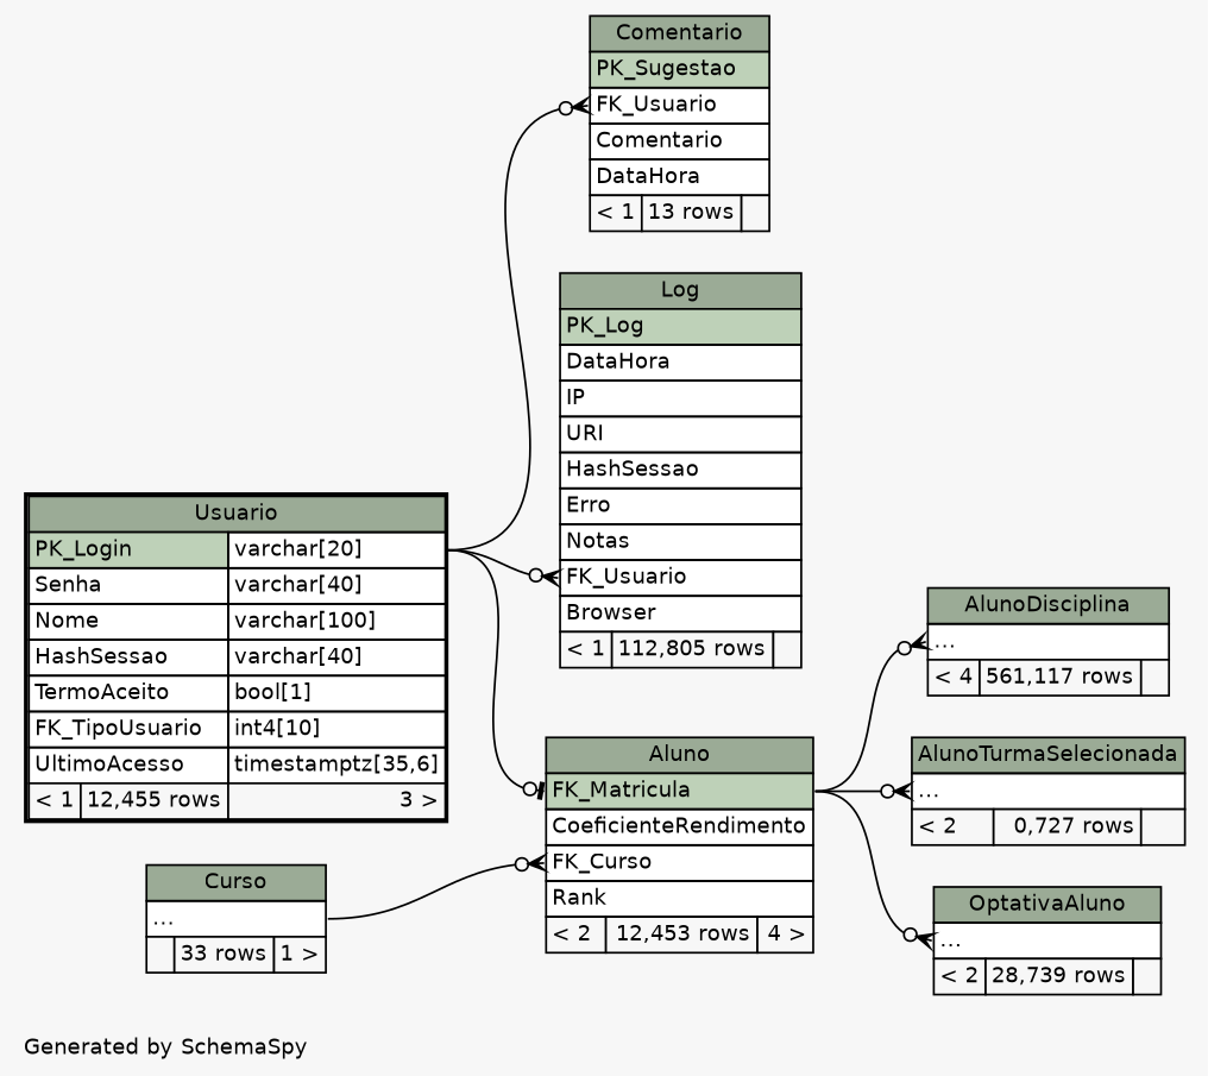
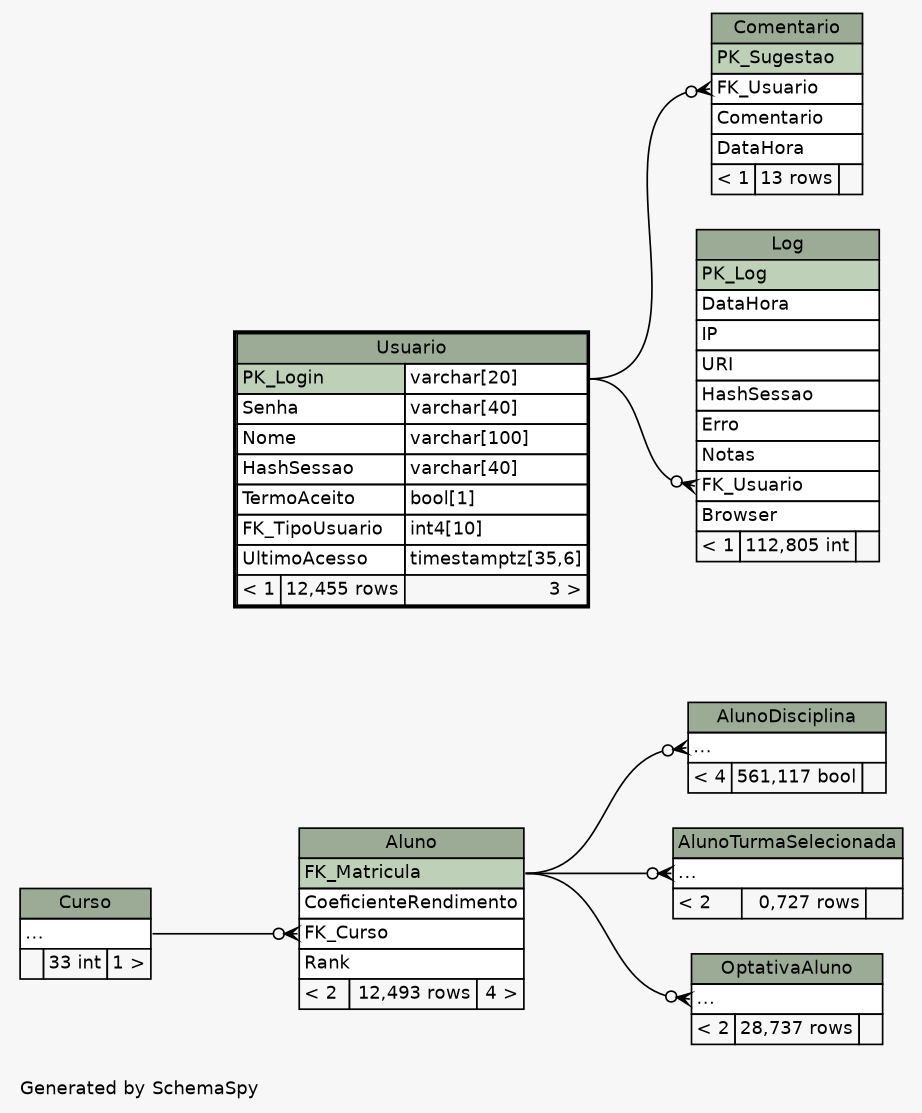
  digraph {
    bgcolor="#f7f7f7"
    fontname=Helvetica
    fontsize=11
    label="\nGenerated by SchemaSpy"
    labeljust=l
    nodesep=0.18
    rankdir=RL
    ranksep=0.46
    node [fontname=Helvetica fontsize=11 shape=plaintext]
    edge [arrowhead=none arrowsize=0.8 arrowtail=crowodot dir=back headport="PK_Login.type:e" tailport="elipses:w"]
-   n1 [label=<     <TABLE BORDER="0" CELLBORDER="1" CELLSPACING="0" BGCOLOR="#ffffff">       <TR><TD COLSPAN="3" BGCOLOR="#9bab96" ALIGN="CENTER">Aluno</TD></TR>       <TR><TD PORT="FK_Matricula" COLSPAN="3" BGCOLOR="#bed1b8" ALIGN="LEFT">FK_Matricula</TD></TR>       <TR><TD PORT="CoeficienteRendimento" COLSPAN="3" ALIGN="LEFT">CoeficienteRendimento</TD></TR>       <TR><TD PORT="FK_Curso" COLSPAN="3" ALIGN="LEFT">FK_Curso</TD></TR>       <TR><TD PORT="Rank" COLSPAN="3" ALIGN="LEFT">Rank</TD></TR>       <TR><TD ALIGN="LEFT" BGCOLOR="#f7f7f7">&lt; 2</TD><TD ALIGN="RIGHT" BGCOLOR="#f7f7f7">12,453 rows</TD><TD ALIGN="RIGHT" BGCOLOR="#f7f7f7">4 &gt;</TD></TR>     </TABLE>>]
-   n2 [label=<     <TABLE BORDER="0" CELLBORDER="1" CELLSPACING="0" BGCOLOR="#ffffff">       <TR><TD COLSPAN="3" BGCOLOR="#9bab96" ALIGN="CENTER">Curso</TD></TR>       <TR><TD PORT="elipses" COLSPAN="3" ALIGN="LEFT">...</TD></TR>       <TR><TD ALIGN="LEFT" BGCOLOR="#f7f7f7">  </TD><TD ALIGN="RIGHT" BGCOLOR="#f7f7f7">33 rows</TD><TD ALIGN="RIGHT" BGCOLOR="#f7f7f7">1 &gt;</TD></TR>     </TABLE>>]
+   n1 [label=<     <TABLE BORDER="0" CELLBORDER="1" CELLSPACING="0" BGCOLOR="#ffffff">       <TR><TD COLSPAN="3" BGCOLOR="#9bab96" ALIGN="CENTER">Aluno</TD></TR>       <TR><TD PORT="FK_Matricula" COLSPAN="3" BGCOLOR="#bed1b8" ALIGN="LEFT">FK_Matricula</TD></TR>       <TR><TD PORT="CoeficienteRendimento" COLSPAN="3" ALIGN="LEFT">CoeficienteRendimento</TD></TR>       <TR><TD PORT="FK_Curso" COLSPAN="3" ALIGN="LEFT">FK_Curso</TD></TR>       <TR><TD PORT="Rank" COLSPAN="3" ALIGN="LEFT">Rank</TD></TR>       <TR><TD ALIGN="LEFT" BGCOLOR="#f7f7f7">&lt; 2</TD><TD ALIGN="RIGHT" BGCOLOR="#f7f7f7">12,493 rows</TD><TD ALIGN="RIGHT" BGCOLOR="#f7f7f7">4 &gt;</TD></TR>     </TABLE>>]
+   n2 [label=<     <TABLE BORDER="0" CELLBORDER="1" CELLSPACING="0" BGCOLOR="#ffffff">       <TR><TD COLSPAN="3" BGCOLOR="#9bab96" ALIGN="CENTER">Curso</TD></TR>       <TR><TD PORT="elipses" COLSPAN="3" ALIGN="LEFT">...</TD></TR>       <TR><TD ALIGN="LEFT" BGCOLOR="#f7f7f7">  </TD><TD ALIGN="RIGHT" BGCOLOR="#f7f7f7">33 int</TD><TD ALIGN="RIGHT" BGCOLOR="#f7f7f7">1 &gt;</TD></TR>     </TABLE>>]
    n3 [label=<     <TABLE BORDER="2" CELLBORDER="1" CELLSPACING="0" BGCOLOR="#ffffff">       <TR><TD COLSPAN="3" BGCOLOR="#9bab96" ALIGN="CENTER">Usuario</TD></TR>       <TR><TD PORT="PK_Login" COLSPAN="2" BGCOLOR="#bed1b8" ALIGN="LEFT">PK_Login</TD><TD PORT="PK_Login.type" ALIGN="LEFT">varchar[20]</TD></TR>       <TR><TD PORT="Senha" COLSPAN="2" ALIGN="LEFT">Senha</TD><TD PORT="Senha.type" ALIGN="LEFT">varchar[40]</TD></TR>       <TR><TD PORT="Nome" COLSPAN="2" ALIGN="LEFT">Nome</TD><TD PORT="Nome.type" ALIGN="LEFT">varchar[100]</TD></TR>       <TR><TD PORT="HashSessao" COLSPAN="2" ALIGN="LEFT">HashSessao</TD><TD PORT="HashSessao.type" ALIGN="LEFT">varchar[40]</TD></TR>       <TR><TD PORT="TermoAceito" COLSPAN="2" ALIGN="LEFT">TermoAceito</TD><TD PORT="TermoAceito.type" ALIGN="LEFT">bool[1]</TD></TR>       <TR><TD PORT="FK_TipoUsuario" COLSPAN="2" ALIGN="LEFT">FK_TipoUsuario</TD><TD PORT="FK_TipoUsuario.type" ALIGN="LEFT">int4[10]</TD></TR>       <TR><TD PORT="UltimoAcesso" COLSPAN="2" ALIGN="LEFT">UltimoAcesso</TD><TD PORT="UltimoAcesso.type" ALIGN="LEFT">timestamptz[35,6]</TD></TR>       <TR><TD ALIGN="LEFT" BGCOLOR="#f7f7f7">&lt; 1</TD><TD ALIGN="RIGHT" BGCOLOR="#f7f7f7">12,455 rows</TD><TD ALIGN="RIGHT" BGCOLOR="#f7f7f7">3 &gt;</TD></TR>     </TABLE>>]
-   n4 [label=<     <TABLE BORDER="0" CELLBORDER="1" CELLSPACING="0" BGCOLOR="#ffffff">       <TR><TD COLSPAN="3" BGCOLOR="#9bab96" ALIGN="CENTER">AlunoDisciplina</TD></TR>       <TR><TD PORT="elipses" COLSPAN="3" ALIGN="LEFT">...</TD></TR>       <TR><TD ALIGN="LEFT" BGCOLOR="#f7f7f7">&lt; 4</TD><TD ALIGN="RIGHT" BGCOLOR="#f7f7f7">561,117 rows</TD><TD ALIGN="RIGHT" BGCOLOR="#f7f7f7">  </TD></TR>     </TABLE>>]
+   n4 [label=<     <TABLE BORDER="0" CELLBORDER="1" CELLSPACING="0" BGCOLOR="#ffffff">       <TR><TD COLSPAN="3" BGCOLOR="#9bab96" ALIGN="CENTER">AlunoDisciplina</TD></TR>       <TR><TD PORT="elipses" COLSPAN="3" ALIGN="LEFT">...</TD></TR>       <TR><TD ALIGN="LEFT" BGCOLOR="#f7f7f7">&lt; 4</TD><TD ALIGN="RIGHT" BGCOLOR="#f7f7f7">561,117 bool</TD><TD ALIGN="RIGHT" BGCOLOR="#f7f7f7">  </TD></TR>     </TABLE>>]
    n5 [label=<     <TABLE BORDER="0" CELLBORDER="1" CELLSPACING="0" BGCOLOR="#ffffff">       <TR><TD COLSPAN="3" BGCOLOR="#9bab96" ALIGN="CENTER">AlunoTurmaSelecionada</TD></TR>       <TR><TD PORT="elipses" COLSPAN="3" ALIGN="LEFT">...</TD></TR>       <TR><TD ALIGN="LEFT" BGCOLOR="#f7f7f7">&lt; 2</TD><TD ALIGN="RIGHT" BGCOLOR="#f7f7f7">0,727 rows</TD><TD ALIGN="RIGHT" BGCOLOR="#f7f7f7">  </TD></TR>     </TABLE>>]
    n6 [label=<     <TABLE BORDER="0" CELLBORDER="1" CELLSPACING="0" BGCOLOR="#ffffff">       <TR><TD COLSPAN="3" BGCOLOR="#9bab96" ALIGN="CENTER">Comentario</TD></TR>       <TR><TD PORT="PK_Sugestao" COLSPAN="3" BGCOLOR="#bed1b8" ALIGN="LEFT">PK_Sugestao</TD></TR>       <TR><TD PORT="FK_Usuario" COLSPAN="3" ALIGN="LEFT">FK_Usuario</TD></TR>       <TR><TD PORT="Comentario" COLSPAN="3" ALIGN="LEFT">Comentario</TD></TR>       <TR><TD PORT="DataHora" COLSPAN="3" ALIGN="LEFT">DataHora</TD></TR>       <TR><TD ALIGN="LEFT" BGCOLOR="#f7f7f7">&lt; 1</TD><TD ALIGN="RIGHT" BGCOLOR="#f7f7f7">13 rows</TD><TD ALIGN="RIGHT" BGCOLOR="#f7f7f7">  </TD></TR>     </TABLE>>]
-   n7 [label=<     <TABLE BORDER="0" CELLBORDER="1" CELLSPACING="0" BGCOLOR="#ffffff">       <TR><TD COLSPAN="3" BGCOLOR="#9bab96" ALIGN="CENTER">Log</TD></TR>       <TR><TD PORT="PK_Log" COLSPAN="3" BGCOLOR="#bed1b8" ALIGN="LEFT">PK_Log</TD></TR>       <TR><TD PORT="DataHora" COLSPAN="3" ALIGN="LEFT">DataHora</TD></TR>       <TR><TD PORT="IP" COLSPAN="3" ALIGN="LEFT">IP</TD></TR>       <TR><TD PORT="URI" COLSPAN="3" ALIGN="LEFT">URI</TD></TR>       <TR><TD PORT="HashSessao" COLSPAN="3" ALIGN="LEFT">HashSessao</TD></TR>       <TR><TD PORT="Erro" COLSPAN="3" ALIGN="LEFT">Erro</TD></TR>       <TR><TD PORT="Notas" COLSPAN="3" ALIGN="LEFT">Notas</TD></TR>       <TR><TD PORT="FK_Usuario" COLSPAN="3" ALIGN="LEFT">FK_Usuario</TD></TR>       <TR><TD PORT="Browser" COLSPAN="3" ALIGN="LEFT">Browser</TD></TR>       <TR><TD ALIGN="LEFT" BGCOLOR="#f7f7f7">&lt; 1</TD><TD ALIGN="RIGHT" BGCOLOR="#f7f7f7">112,805 rows</TD><TD ALIGN="RIGHT" BGCOLOR="#f7f7f7">  </TD></TR>     </TABLE>>]
-   n8 [label=<     <TABLE BORDER="0" CELLBORDER="1" CELLSPACING="0" BGCOLOR="#ffffff">       <TR><TD COLSPAN="3" BGCOLOR="#9bab96" ALIGN="CENTER">OptativaAluno</TD></TR>       <TR><TD PORT="elipses" COLSPAN="3" ALIGN="LEFT">...</TD></TR>       <TR><TD ALIGN="LEFT" BGCOLOR="#f7f7f7">&lt; 2</TD><TD ALIGN="RIGHT" BGCOLOR="#f7f7f7">28,739 rows</TD><TD ALIGN="RIGHT" BGCOLOR="#f7f7f7">  </TD></TR>     </TABLE>>]
+   n7 [label=<     <TABLE BORDER="0" CELLBORDER="1" CELLSPACING="0" BGCOLOR="#ffffff">       <TR><TD COLSPAN="3" BGCOLOR="#9bab96" ALIGN="CENTER">Log</TD></TR>       <TR><TD PORT="PK_Log" COLSPAN="3" BGCOLOR="#bed1b8" ALIGN="LEFT">PK_Log</TD></TR>       <TR><TD PORT="DataHora" COLSPAN="3" ALIGN="LEFT">DataHora</TD></TR>       <TR><TD PORT="IP" COLSPAN="3" ALIGN="LEFT">IP</TD></TR>       <TR><TD PORT="URI" COLSPAN="3" ALIGN="LEFT">URI</TD></TR>       <TR><TD PORT="HashSessao" COLSPAN="3" ALIGN="LEFT">HashSessao</TD></TR>       <TR><TD PORT="Erro" COLSPAN="3" ALIGN="LEFT">Erro</TD></TR>       <TR><TD PORT="Notas" COLSPAN="3" ALIGN="LEFT">Notas</TD></TR>       <TR><TD PORT="FK_Usuario" COLSPAN="3" ALIGN="LEFT">FK_Usuario</TD></TR>       <TR><TD PORT="Browser" COLSPAN="3" ALIGN="LEFT">Browser</TD></TR>       <TR><TD ALIGN="LEFT" BGCOLOR="#f7f7f7">&lt; 1</TD><TD ALIGN="RIGHT" BGCOLOR="#f7f7f7">112,805 int</TD><TD ALIGN="RIGHT" BGCOLOR="#f7f7f7">  </TD></TR>     </TABLE>>]
+   n8 [label=<     <TABLE BORDER="0" CELLBORDER="1" CELLSPACING="0" BGCOLOR="#ffffff">       <TR><TD COLSPAN="3" BGCOLOR="#9bab96" ALIGN="CENTER">OptativaAluno</TD></TR>       <TR><TD PORT="elipses" COLSPAN="3" ALIGN="LEFT">...</TD></TR>       <TR><TD ALIGN="LEFT" BGCOLOR="#f7f7f7">&lt; 2</TD><TD ALIGN="RIGHT" BGCOLOR="#f7f7f7">28,737 rows</TD><TD ALIGN="RIGHT" BGCOLOR="#f7f7f7">  </TD></TR>     </TABLE>>]
    n1 -> n2 [headport="elipses:e" tailport="FK_Curso:w"]
-   n1 -> n3 [arrowtail=teeodot tailport="FK_Matricula:w"]
    n4 -> n1 [headport="FK_Matricula:e"]
    n5 -> n1 [headport="FK_Matricula:e"]
    n6 -> n3 [tailport="FK_Usuario:w"]
    n7 -> n3 [tailport="FK_Usuario:w"]
    n8 -> n1 [headport="FK_Matricula:e"]
  }
